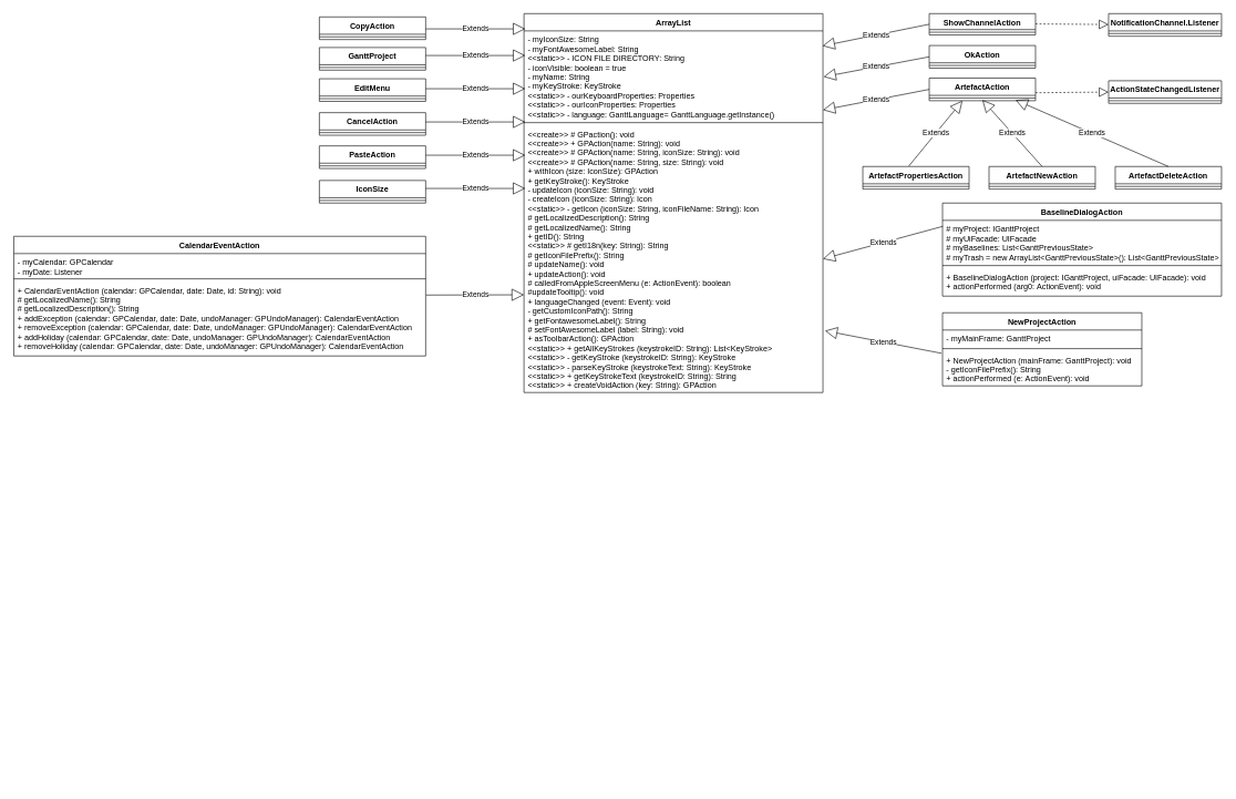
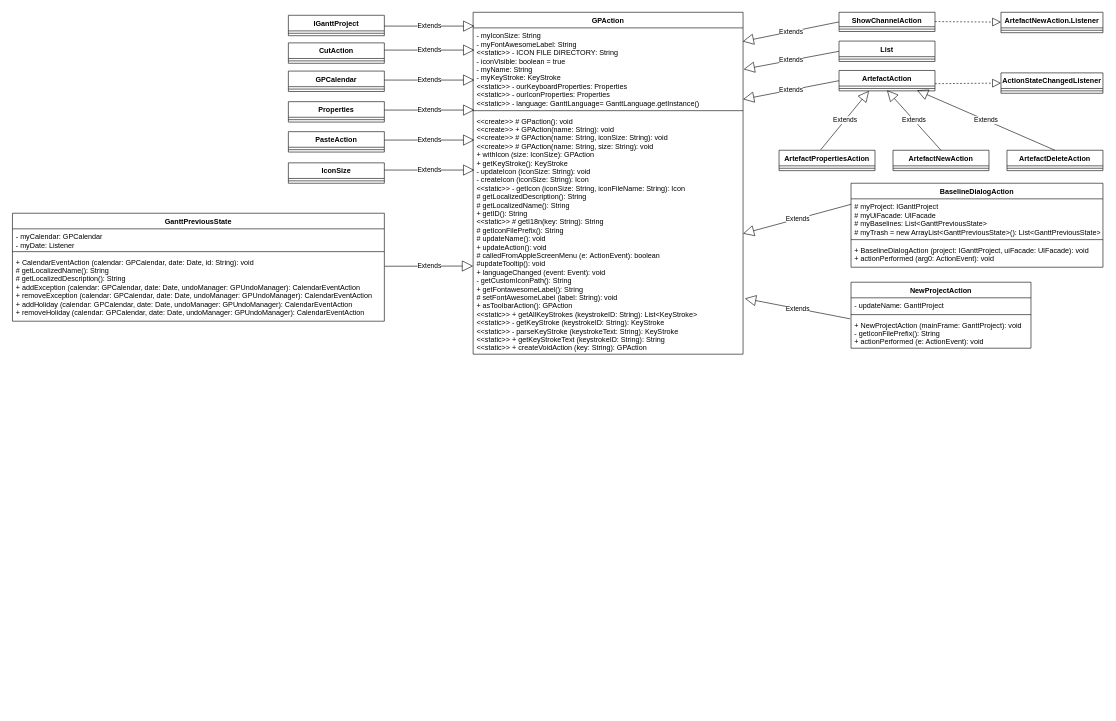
  <mxCell id="0" />
  <mxCell id="1" parent="0" />
  <mxCell id="2" style="edgeStyle=orthogonalEdgeStyle;rounded=0;orthogonalLoop=1;jettySize=auto;html=1;" edge="1" parent="1"><mxGeometry relative="1" as="geometry"><mxPoint x="643" as="targetPoint" y="1180" /><mxPoint x="643" as="sourcePoint" y="1180" /></mxGeometry></mxCell>
- <mxCell id="3" value="ArrayList" style="swimlane;fontStyle=1;align=center;verticalAlign=top;childLayout=stackLayout;horizontal=1;startSize=26;horizontalStack=0;resizeParent=1;resizeParentMax=0;resizeLast=0;collapsible=1;marginBottom=0;" parent="1" vertex="1"><mxGeometry x="788" y="20" width="450" height="570" as="geometry" /></mxCell>
+ <mxCell id="3" value="GPAction" style="swimlane;fontStyle=1;align=center;verticalAlign=top;childLayout=stackLayout;horizontal=1;startSize=26;horizontalStack=0;resizeParent=1;resizeParentMax=0;resizeLast=0;collapsible=1;marginBottom=0;" parent="1" vertex="1"><mxGeometry x="788" y="20" width="450" height="570" as="geometry" /></mxCell>
  <mxCell id="4" value="- myIconSize: String&#10;- myFontAwesomeLabel: String&#10;&lt;&lt;static&gt;&gt; - ICON FILE DIRECTORY: String&#10;- iconVisible: boolean = true&#10;- myName: String&#10;- myKeyStroke: KeyStroke&#10;&lt;&lt;static&gt;&gt; - ourKeyboardProperties: Properties&#10;&lt;&lt;static&gt;&gt; - ourIconProperties: Properties&#10;&lt;&lt;static&gt;&gt; - language: GanttLanguage= GanttLanguage.getInstance()&#10;" style="text;strokeColor=none;fillColor=none;align=left;verticalAlign=top;spacingLeft=4;spacingRight=4;overflow=hidden;rotatable=0;points=[[0,0.5],[1,0.5]];portConstraint=eastwest;" parent="3" vertex="1"><mxGeometry y="26" width="450" height="134" as="geometry" /></mxCell>
  <mxCell id="5" value="" style="line;strokeWidth=1;fillColor=none;align=left;verticalAlign=middle;spacingTop=-1;spacingLeft=3;spacingRight=3;rotatable=0;labelPosition=right;points=[];portConstraint=eastwest;" parent="3" vertex="1"><mxGeometry y="160" width="450" height="8" as="geometry" /></mxCell>
  <mxCell id="6" value="&lt;&lt;create&gt;&gt; # GPaction(): void&#10;&lt;&lt;create&gt;&gt; + GPAction(name: String): void&#10;&lt;&lt;create&gt;&gt; # GPAction(name: String, iconSize: String): void&#10;&lt;&lt;create&gt;&gt; # GPAction(name: String, size: String): void&#10;+ withIcon (size: IconSize): GPAction&#10;+ getKeyStroke(): KeyStroke&#10;- updateIcon (iconSize: String): void&#10;- createIcon (iconSize: String): Icon&#10;&lt;&lt;static&gt;&gt; - getIcon (iconSize: String, iconFileName: String): Icon&#10;# getLocalizedDescription(): String&#10;# getLocalizedName(): String&#10;+ getID(): String&#10;&lt;&lt;static&gt;&gt; # getI18n(key: String): String&#10;# getIconFilePrefix(): String&#10;# updateName(): void&#10;+ updateAction(): void&#10;# calledFromAppleScreenMenu (e: ActionEvent): boolean&#10;#updateTooltip(): void&#10;+ languageChanged (event: Event): void&#10;- getCustomIconPath(): String&#10;+ getFontawesomeLabel(): String&#10;# setFontAwesomeLabel (label: String): void&#10;+ asToolbarAction(): GPAction&#10;&lt;&lt;static&gt;&gt; + getAllKeyStrokes (keystrokeID: String): List&lt;KeyStroke&gt;&#10;&lt;&lt;static&gt;&gt; - getKeyStroke (keystrokeID: String): KeyStroke&#10;&lt;&lt;static&gt;&gt; - parseKeyStroke (keystrokeText: String): KeyStroke&#10;&lt;&lt;static&gt;&gt; + getKeyStrokeText (keystrokeID: String): String&#10;&lt;&lt;static&gt;&gt; + createVoidAction (key: String): GPAction&#10;" style="text;strokeColor=none;fillColor=none;align=left;verticalAlign=top;spacingLeft=4;spacingRight=4;overflow=hidden;rotatable=0;points=[[0,0.5],[1,0.5]];portConstraint=eastwest;" parent="3" vertex="1"><mxGeometry y="168" width="450" height="402" as="geometry" /></mxCell>
  <mxCell id="7" value="ShowChannelAction" style="swimlane;fontStyle=1;align=center;verticalAlign=top;childLayout=stackLayout;horizontal=1;startSize=24;horizontalStack=0;resizeParent=1;resizeParentMax=0;resizeLast=0;collapsible=1;marginBottom=0;" vertex="1" parent="1"><mxGeometry x="1398" y="20" width="160" height="32" as="geometry" /></mxCell>
  <mxCell id="8" value="" style="line;strokeWidth=1;fillColor=none;align=left;verticalAlign=middle;spacingTop=-1;spacingLeft=3;spacingRight=3;rotatable=0;labelPosition=right;points=[];portConstraint=eastwest;" vertex="1" parent="7"><mxGeometry y="24" width="160" height="8" as="geometry" /></mxCell>
  <mxCell id="9" value="Extends" style="endArrow=block;endSize=16;endFill=0;html=1;exitX=0;exitY=0.5;exitDx=0;exitDy=0;entryX=0.999;entryY=0.467;entryDx=0;entryDy=0;entryPerimeter=0;" edge="1" parent="1" source="7"><mxGeometry width="160" relative="1" as="geometry"><mxPoint x="1438" y="120" as="sourcePoint" /><mxPoint x="1237.4" y="68.6" as="targetPoint" /></mxGeometry></mxCell>
  <mxCell id="10" value="" style="endArrow=block;dashed=1;endFill=0;endSize=12;html=1;" edge="1" parent="1" target="11"><mxGeometry width="160" relative="1" as="geometry"><mxPoint x="1558" y="35.5" as="sourcePoint" /><mxPoint x="1718" y="35.5" as="targetPoint" /></mxGeometry></mxCell>
- <mxCell id="11" value="NotificationChannel.Listener" style="swimlane;fontStyle=1;align=center;verticalAlign=top;childLayout=stackLayout;horizontal=1;startSize=26;horizontalStack=0;resizeParent=1;resizeParentMax=0;resizeLast=0;collapsible=1;marginBottom=0;" vertex="1" parent="1"><mxGeometry x="1668" y="20" width="170" height="34" as="geometry" /></mxCell>
+ <mxCell id="11" value="ArtefactNewAction.Listener" style="swimlane;fontStyle=1;align=center;verticalAlign=top;childLayout=stackLayout;horizontal=1;startSize=26;horizontalStack=0;resizeParent=1;resizeParentMax=0;resizeLast=0;collapsible=1;marginBottom=0;" vertex="1" parent="1"><mxGeometry x="1668" y="20" width="170" height="34" as="geometry" /></mxCell>
  <mxCell id="12" value="" style="line;strokeWidth=1;fillColor=none;align=left;verticalAlign=middle;spacingTop=-1;spacingLeft=3;spacingRight=3;rotatable=0;labelPosition=right;points=[];portConstraint=eastwest;" vertex="1" parent="11"><mxGeometry y="26" width="170" height="8" as="geometry" /></mxCell>
- <mxCell id="13" value="OkAction" style="swimlane;fontStyle=1;align=center;verticalAlign=top;childLayout=stackLayout;horizontal=1;startSize=26;horizontalStack=0;resizeParent=1;resizeParentMax=0;resizeLast=0;collapsible=1;marginBottom=0;" vertex="1" parent="1"><mxGeometry x="1398" y="68" width="160" height="34" as="geometry" /></mxCell>
+ <mxCell id="13" value="List" style="swimlane;fontStyle=1;align=center;verticalAlign=top;childLayout=stackLayout;horizontal=1;startSize=26;horizontalStack=0;resizeParent=1;resizeParentMax=0;resizeLast=0;collapsible=1;marginBottom=0;" vertex="1" parent="1"><mxGeometry x="1398" y="68" width="160" height="34" as="geometry" /></mxCell>
  <mxCell id="14" value="" style="line;strokeWidth=1;fillColor=none;align=left;verticalAlign=middle;spacingTop=-1;spacingLeft=3;spacingRight=3;rotatable=0;labelPosition=right;points=[];portConstraint=eastwest;" vertex="1" parent="13"><mxGeometry y="26" width="160" height="8" as="geometry" /></mxCell>
  <mxCell id="15" value="Extends" style="endArrow=block;endSize=16;endFill=0;html=1;exitX=0;exitY=0.5;exitDx=0;exitDy=0;entryX=1.003;entryY=0.813;entryDx=0;entryDy=0;entryPerimeter=0;" edge="1" parent="1" source="13"><mxGeometry width="160" relative="1" as="geometry"><mxPoint x="1378" y="150" as="sourcePoint" /><mxPoint x="1239" y="115" as="targetPoint" /></mxGeometry></mxCell>
  <mxCell id="16" value="ArtefactAction" style="swimlane;fontStyle=1;align=center;verticalAlign=top;childLayout=stackLayout;horizontal=1;startSize=26;horizontalStack=0;resizeParent=1;resizeParentMax=0;resizeLast=0;collapsible=1;marginBottom=0;" vertex="1" parent="1"><mxGeometry x="1398" y="117" width="160" height="34" as="geometry" /></mxCell>
  <mxCell id="17" value="" style="line;strokeWidth=1;fillColor=none;align=left;verticalAlign=middle;spacingTop=-1;spacingLeft=3;spacingRight=3;rotatable=0;labelPosition=right;points=[];portConstraint=eastwest;" vertex="1" parent="16"><mxGeometry y="26" width="160" height="8" as="geometry" /></mxCell>
  <mxCell id="18" value="ActionStateChangedListener" style="swimlane;fontStyle=1;align=center;verticalAlign=top;childLayout=stackLayout;horizontal=1;startSize=26;horizontalStack=0;resizeParent=1;resizeParentMax=0;resizeLast=0;collapsible=1;marginBottom=0;" vertex="1" parent="1"><mxGeometry x="1668" y="121" width="170" height="34" as="geometry" /></mxCell>
  <mxCell id="19" value="" style="line;strokeWidth=1;fillColor=none;align=left;verticalAlign=middle;spacingTop=-1;spacingLeft=3;spacingRight=3;rotatable=0;labelPosition=right;points=[];portConstraint=eastwest;" vertex="1" parent="18"><mxGeometry y="26" width="170" height="8" as="geometry" /></mxCell>
  <mxCell id="20" value="" style="endArrow=block;dashed=1;endFill=0;endSize=12;html=1;" edge="1" parent="1"><mxGeometry width="160" relative="1" as="geometry"><mxPoint x="1558" y="139" as="sourcePoint" /><mxPoint x="1668" y="138" as="targetPoint" /></mxGeometry></mxCell>
  <mxCell id="21" value="Extends" style="endArrow=block;endSize=16;endFill=0;html=1;exitX=0;exitY=0.5;exitDx=0;exitDy=0;" edge="1" parent="1" source="16"><mxGeometry width="160" relative="1" as="geometry"><mxPoint x="1258" y="150" as="sourcePoint" /><mxPoint x="1238" y="165" as="targetPoint" /></mxGeometry></mxCell>
  <mxCell id="22" value="ArtefactDeleteAction" style="swimlane;fontStyle=1;align=center;verticalAlign=top;childLayout=stackLayout;horizontal=1;startSize=26;horizontalStack=0;resizeParent=1;resizeParentMax=0;resizeLast=0;collapsible=1;marginBottom=0;" vertex="1" parent="1"><mxGeometry x="1678" y="250" width="160" height="34" as="geometry" /></mxCell>
  <mxCell id="23" value="" style="line;strokeWidth=1;fillColor=none;align=left;verticalAlign=middle;spacingTop=-1;spacingLeft=3;spacingRight=3;rotatable=0;labelPosition=right;points=[];portConstraint=eastwest;" vertex="1" parent="22"><mxGeometry y="26" width="160" height="8" as="geometry" /></mxCell>
  <mxCell id="24" value="ArtefactNewAction" style="swimlane;fontStyle=1;align=center;verticalAlign=top;childLayout=stackLayout;horizontal=1;startSize=26;horizontalStack=0;resizeParent=1;resizeParentMax=0;resizeLast=0;collapsible=1;marginBottom=0;" vertex="1" parent="1"><mxGeometry x="1488" y="250" width="160" height="34" as="geometry" /></mxCell>
  <mxCell id="25" value="" style="line;strokeWidth=1;fillColor=none;align=left;verticalAlign=middle;spacingTop=-1;spacingLeft=3;spacingRight=3;rotatable=0;labelPosition=right;points=[];portConstraint=eastwest;" vertex="1" parent="24"><mxGeometry y="26" width="160" height="8" as="geometry" /></mxCell>
  <mxCell id="26" value="ArtefactPropertiesAction" style="swimlane;fontStyle=1;align=center;verticalAlign=top;childLayout=stackLayout;horizontal=1;startSize=26;horizontalStack=0;resizeParent=1;resizeParentMax=0;resizeLast=0;collapsible=1;marginBottom=0;" vertex="1" parent="1"><mxGeometry x="1298" y="250" width="160" height="34" as="geometry" /></mxCell>
  <mxCell id="27" value="" style="line;strokeWidth=1;fillColor=none;align=left;verticalAlign=middle;spacingTop=-1;spacingLeft=3;spacingRight=3;rotatable=0;labelPosition=right;points=[];portConstraint=eastwest;" vertex="1" parent="26"><mxGeometry y="26" width="160" height="8" as="geometry" /></mxCell>
  <mxCell id="28" value="Extends" style="endArrow=block;endSize=16;endFill=0;html=1;exitX=0.433;exitY=-0.018;exitDx=0;exitDy=0;exitPerimeter=0;" edge="1" parent="1" source="26"><mxGeometry width="160" relative="1" as="geometry"><mxPoint x="1398" y="210" as="sourcePoint" /><mxPoint x="1448" y="151" as="targetPoint" /></mxGeometry></mxCell>
  <mxCell id="29" value="Extends" style="endArrow=block;endSize=16;endFill=0;html=1;exitX=0.5;exitY=0;exitDx=0;exitDy=0;" edge="1" parent="1" source="24"><mxGeometry width="160" relative="1" as="geometry"><mxPoint x="1578" y="190" as="sourcePoint" /><mxPoint x="1478" y="150" as="targetPoint" /></mxGeometry></mxCell>
  <mxCell id="30" value="Extends" style="endArrow=block;endSize=16;endFill=0;html=1;exitX=0.5;exitY=0;exitDx=0;exitDy=0;" edge="1" parent="1" source="22"><mxGeometry width="160" relative="1" as="geometry"><mxPoint x="1678" y="170" as="sourcePoint" /><mxPoint x="1528" y="150" as="targetPoint" /></mxGeometry></mxCell>
  <mxCell id="31" value="BaselineDialogAction" style="swimlane;fontStyle=1;align=center;verticalAlign=top;childLayout=stackLayout;horizontal=1;startSize=26;horizontalStack=0;resizeParent=1;resizeParentMax=0;resizeLast=0;collapsible=1;marginBottom=0;" vertex="1" parent="1"><mxGeometry x="1418" y="305" width="420" height="140" as="geometry" /></mxCell>
  <mxCell id="32" value="# myProject: IGanttProject&#10;# myUiFacade: UIFacade&#10;# myBaselines: List&lt;GanttPreviousState&gt;&#10;# myTrash = new ArrayList&lt;GanttPreviousState&gt;(): List&lt;GanttPreviousState&gt;&#10;" style="text;strokeColor=none;fillColor=none;align=left;verticalAlign=top;spacingLeft=4;spacingRight=4;overflow=hidden;rotatable=0;points=[[0,0.5],[1,0.5]];portConstraint=eastwest;" vertex="1" parent="31"><mxGeometry y="26" width="420" height="64" as="geometry" /></mxCell>
  <mxCell id="33" value="" style="line;strokeWidth=1;fillColor=none;align=left;verticalAlign=middle;spacingTop=-1;spacingLeft=3;spacingRight=3;rotatable=0;labelPosition=right;points=[];portConstraint=eastwest;" vertex="1" parent="31"><mxGeometry y="90" width="420" height="8" as="geometry" /></mxCell>
  <mxCell id="34" value="+ BaselineDialogAction (project: IGanttProject, uiFacade: UIFacade): void&#10;+ actionPerformed (arg0: ActionEvent): void&#10;" style="text;strokeColor=none;fillColor=none;align=left;verticalAlign=top;spacingLeft=4;spacingRight=4;overflow=hidden;rotatable=0;points=[[0,0.5],[1,0.5]];portConstraint=eastwest;" vertex="1" parent="31"><mxGeometry y="98" width="420" height="42" as="geometry" /></mxCell>
  <mxCell id="35" value="Extends" style="endArrow=block;endSize=16;endFill=0;html=1;exitX=0.001;exitY=0.141;exitDx=0;exitDy=0;entryX=1;entryY=0.5;entryDx=0;entryDy=0;exitPerimeter=0;" edge="1" parent="1" source="32" target="6"><mxGeometry width="160" relative="1" as="geometry"><mxPoint x="1368" y="430" as="sourcePoint" /><mxPoint x="1488" y="500" as="targetPoint" /></mxGeometry></mxCell>
- <mxCell id="36" value="CopyAction" style="swimlane;fontStyle=1;align=center;verticalAlign=top;childLayout=stackLayout;horizontal=1;startSize=26;horizontalStack=0;resizeParent=1;resizeParentMax=0;resizeLast=0;collapsible=1;marginBottom=0;" vertex="1" parent="1"><mxGeometry x="480" y="25" width="160" height="34" as="geometry" /></mxCell>
+ <mxCell id="36" value="IGanttProject" style="swimlane;fontStyle=1;align=center;verticalAlign=top;childLayout=stackLayout;horizontal=1;startSize=26;horizontalStack=0;resizeParent=1;resizeParentMax=0;resizeLast=0;collapsible=1;marginBottom=0;" vertex="1" parent="1"><mxGeometry x="480" y="25" width="160" height="34" as="geometry" /></mxCell>
  <mxCell id="37" value="" style="line;strokeWidth=1;fillColor=none;align=left;verticalAlign=middle;spacingTop=-1;spacingLeft=3;spacingRight=3;rotatable=0;labelPosition=right;points=[];portConstraint=eastwest;" vertex="1" parent="36"><mxGeometry y="26" width="160" height="8" as="geometry" /></mxCell>
  <mxCell id="38" value="NewProjectAction" style="swimlane;fontStyle=1;align=center;verticalAlign=top;childLayout=stackLayout;horizontal=1;startSize=26;horizontalStack=0;resizeParent=1;resizeParentMax=0;resizeLast=0;collapsible=1;marginBottom=0;" vertex="1" parent="1"><mxGeometry x="1418" y="470" width="300" height="110" as="geometry" /></mxCell>
- <mxCell id="39" value="- myMainFrame: GanttProject&#10;" style="text;strokeColor=none;fillColor=none;align=left;verticalAlign=top;spacingLeft=4;spacingRight=4;overflow=hidden;rotatable=0;points=[[0,0.5],[1,0.5]];portConstraint=eastwest;" vertex="1" parent="38"><mxGeometry y="26" width="300" height="24" as="geometry" /></mxCell>
+ <mxCell id="39" value="- updateName: GanttProject&#10;" style="text;strokeColor=none;fillColor=none;align=left;verticalAlign=top;spacingLeft=4;spacingRight=4;overflow=hidden;rotatable=0;points=[[0,0.5],[1,0.5]];portConstraint=eastwest;" vertex="1" parent="38"><mxGeometry y="26" width="300" height="24" as="geometry" /></mxCell>
  <mxCell id="40" value="" style="line;strokeWidth=1;fillColor=none;align=left;verticalAlign=middle;spacingTop=-1;spacingLeft=3;spacingRight=3;rotatable=0;labelPosition=right;points=[];portConstraint=eastwest;" vertex="1" parent="38"><mxGeometry y="50" width="300" height="8" as="geometry" /></mxCell>
  <mxCell id="41" value="+ NewProjectAction (mainFrame: GanttProject): void&#10;- getIconFilePrefix(): String&#10;+ actionPerformed (e: ActionEvent): void&#10;" style="text;strokeColor=none;fillColor=none;align=left;verticalAlign=top;spacingLeft=4;spacingRight=4;overflow=hidden;rotatable=0;points=[[0,0.5],[1,0.5]];portConstraint=eastwest;" vertex="1" parent="38"><mxGeometry y="58" width="300" height="52" as="geometry" /></mxCell>
  <mxCell id="42" value="Extends" style="endArrow=block;endSize=16;endFill=0;html=1;exitX=-0.005;exitY=0.058;exitDx=0;exitDy=0;exitPerimeter=0;entryX=1.007;entryY=0.769;entryDx=0;entryDy=0;entryPerimeter=0;" edge="1" parent="1" source="41" target="6"><mxGeometry width="160" relative="1" as="geometry"><mxPoint x="1582.5" y="623" as="sourcePoint" /><mxPoint x="1793.5" y="592" as="targetPoint" /></mxGeometry></mxCell>
- <mxCell id="43" value="GanttProject" style="swimlane;fontStyle=1;align=center;verticalAlign=top;childLayout=stackLayout;horizontal=1;startSize=26;horizontalStack=0;resizeParent=1;resizeParentMax=0;resizeLast=0;collapsible=1;marginBottom=0;" vertex="1" parent="1"><mxGeometry x="480" y="71" width="160" height="34" as="geometry" /></mxCell>
+ <mxCell id="43" value="CutAction" style="swimlane;fontStyle=1;align=center;verticalAlign=top;childLayout=stackLayout;horizontal=1;startSize=26;horizontalStack=0;resizeParent=1;resizeParentMax=0;resizeLast=0;collapsible=1;marginBottom=0;" vertex="1" parent="1"><mxGeometry x="480" y="71" width="160" height="34" as="geometry" /></mxCell>
  <mxCell id="44" value="" style="line;strokeWidth=1;fillColor=none;align=left;verticalAlign=middle;spacingTop=-1;spacingLeft=3;spacingRight=3;rotatable=0;labelPosition=right;points=[];portConstraint=eastwest;" vertex="1" parent="43"><mxGeometry y="26" width="160" height="8" as="geometry" /></mxCell>
- <mxCell id="45" value="EditMenu" style="swimlane;fontStyle=1;align=center;verticalAlign=top;childLayout=stackLayout;horizontal=1;startSize=26;horizontalStack=0;resizeParent=1;resizeParentMax=0;resizeLast=0;collapsible=1;marginBottom=0;" vertex="1" parent="1"><mxGeometry x="480" y="118" width="160" height="34" as="geometry" /></mxCell>
+ <mxCell id="45" value="GPCalendar" style="swimlane;fontStyle=1;align=center;verticalAlign=top;childLayout=stackLayout;horizontal=1;startSize=26;horizontalStack=0;resizeParent=1;resizeParentMax=0;resizeLast=0;collapsible=1;marginBottom=0;" vertex="1" parent="1"><mxGeometry x="480" y="118" width="160" height="34" as="geometry" /></mxCell>
  <mxCell id="46" value="" style="line;strokeWidth=1;fillColor=none;align=left;verticalAlign=middle;spacingTop=-1;spacingLeft=3;spacingRight=3;rotatable=0;labelPosition=right;points=[];portConstraint=eastwest;" vertex="1" parent="45"><mxGeometry y="26" width="160" height="8" as="geometry" /></mxCell>
  <mxCell id="47" value="Extends" style="endArrow=block;endSize=16;endFill=0;html=1;" edge="1" parent="1"><mxGeometry width="160" relative="1" as="geometry"><mxPoint x="640" y="43" as="sourcePoint" /><mxPoint x="790" y="43" as="targetPoint" /></mxGeometry></mxCell>
  <mxCell id="48" value="Extends" style="endArrow=block;endSize=16;endFill=0;html=1;" edge="1" parent="1"><mxGeometry width="160" relative="1" as="geometry"><mxPoint x="640" y="83" as="sourcePoint" /><mxPoint x="790" y="83" as="targetPoint" /></mxGeometry></mxCell>
  <mxCell id="49" value="Extends" style="endArrow=block;endSize=16;endFill=0;html=1;" edge="1" parent="1"><mxGeometry width="160" relative="1" as="geometry"><mxPoint x="640" y="133" as="sourcePoint" /><mxPoint x="790" y="133" as="targetPoint" /></mxGeometry></mxCell>
- <mxCell id="50" value="CancelAction" style="swimlane;fontStyle=1;align=center;verticalAlign=top;childLayout=stackLayout;horizontal=1;startSize=26;horizontalStack=0;resizeParent=1;resizeParentMax=0;resizeLast=0;collapsible=1;marginBottom=0;" vertex="1" parent="1"><mxGeometry x="480" y="169" width="160" height="34" as="geometry" /></mxCell>
+ <mxCell id="50" value="Properties" style="swimlane;fontStyle=1;align=center;verticalAlign=top;childLayout=stackLayout;horizontal=1;startSize=26;horizontalStack=0;resizeParent=1;resizeParentMax=0;resizeLast=0;collapsible=1;marginBottom=0;" vertex="1" parent="1"><mxGeometry x="480" y="169" width="160" height="34" as="geometry" /></mxCell>
  <mxCell id="51" value="" style="line;strokeWidth=1;fillColor=none;align=left;verticalAlign=middle;spacingTop=-1;spacingLeft=3;spacingRight=3;rotatable=0;labelPosition=right;points=[];portConstraint=eastwest;" vertex="1" parent="50"><mxGeometry y="26" width="160" height="8" as="geometry" /></mxCell>
  <mxCell id="52" value="PasteAction" style="swimlane;fontStyle=1;align=center;verticalAlign=top;childLayout=stackLayout;horizontal=1;startSize=26;horizontalStack=0;resizeParent=1;resizeParentMax=0;resizeLast=0;collapsible=1;marginBottom=0;" vertex="1" parent="1"><mxGeometry x="480" y="219" width="160" height="34" as="geometry" /></mxCell>
  <mxCell id="53" value="" style="line;strokeWidth=1;fillColor=none;align=left;verticalAlign=middle;spacingTop=-1;spacingLeft=3;spacingRight=3;rotatable=0;labelPosition=right;points=[];portConstraint=eastwest;" vertex="1" parent="52"><mxGeometry y="26" width="160" height="8" as="geometry" /></mxCell>
  <mxCell id="54" value="Extends" style="endArrow=block;endSize=16;endFill=0;html=1;" edge="1" parent="1"><mxGeometry width="160" relative="1" as="geometry"><mxPoint x="640" y="183" as="sourcePoint" /><mxPoint x="790" y="183" as="targetPoint" /></mxGeometry></mxCell>
  <mxCell id="55" value="Extends" style="endArrow=block;endSize=16;endFill=0;html=1;" edge="1" parent="1"><mxGeometry width="160" relative="1" as="geometry"><mxPoint x="640" y="233" as="sourcePoint" /><mxPoint x="790" y="233" as="targetPoint" /></mxGeometry></mxCell>
  <mxCell id="56" value="IconSize" style="swimlane;fontStyle=1;align=center;verticalAlign=top;childLayout=stackLayout;horizontal=1;startSize=26;horizontalStack=0;resizeParent=1;resizeParentMax=0;resizeLast=0;collapsible=1;marginBottom=0;" vertex="1" parent="1"><mxGeometry x="480" y="271" width="160" height="34" as="geometry" /></mxCell>
  <mxCell id="57" value="" style="line;strokeWidth=1;fillColor=none;align=left;verticalAlign=middle;spacingTop=-1;spacingLeft=3;spacingRight=3;rotatable=0;labelPosition=right;points=[];portConstraint=eastwest;" vertex="1" parent="56"><mxGeometry y="26" width="160" height="8" as="geometry" /></mxCell>
  <mxCell id="58" value="Extends" style="endArrow=block;endSize=16;endFill=0;html=1;" edge="1" parent="1"><mxGeometry width="160" relative="1" as="geometry"><mxPoint x="640" y="283" as="sourcePoint" /><mxPoint x="790" y="283" as="targetPoint" /></mxGeometry></mxCell>
- <mxCell id="59" value="CalendarEventAction" style="swimlane;fontStyle=1;align=center;verticalAlign=top;childLayout=stackLayout;horizontal=1;startSize=26;horizontalStack=0;resizeParent=1;resizeParentMax=0;resizeLast=0;collapsible=1;marginBottom=0;" vertex="1" parent="1"><mxGeometry x="20" y="355" width="620" height="180" as="geometry" /></mxCell>
+ <mxCell id="59" value="GanttPreviousState" style="swimlane;fontStyle=1;align=center;verticalAlign=top;childLayout=stackLayout;horizontal=1;startSize=26;horizontalStack=0;resizeParent=1;resizeParentMax=0;resizeLast=0;collapsible=1;marginBottom=0;" vertex="1" parent="1"><mxGeometry x="20" y="355" width="620" height="180" as="geometry" /></mxCell>
  <mxCell id="60" value="- myCalendar: GPCalendar&#10;- myDate: Listener&#10;" style="text;strokeColor=none;fillColor=none;align=left;verticalAlign=top;spacingLeft=4;spacingRight=4;overflow=hidden;rotatable=0;points=[[0,0.5],[1,0.5]];portConstraint=eastwest;" vertex="1" parent="59"><mxGeometry y="26" width="620" height="34" as="geometry" /></mxCell>
  <mxCell id="61" value="" style="line;strokeWidth=1;fillColor=none;align=left;verticalAlign=middle;spacingTop=-1;spacingLeft=3;spacingRight=3;rotatable=0;labelPosition=right;points=[];portConstraint=eastwest;" vertex="1" parent="59"><mxGeometry y="60" width="620" height="8" as="geometry" /></mxCell>
  <mxCell id="62" value="+ CalendarEventAction (calendar: GPCalendar, date: Date, id: String): void&#10;# getLocalizedName(): String&#10;# getLocalizedDescription(): String&#10;+ addException (calendar: GPCalendar, date: Date, undoManager: GPUndoManager): CalendarEventAction&#10;+ removeException (calendar: GPCalendar, date: Date, undoManager: GPUndoManager): CalendarEventAction&#10;+ addHoliday (calendar: GPCalendar, date: Date, undoManager: GPUndoManager): CalendarEventAction&#10;+ removeHoliday (calendar: GPCalendar, date: Date, undoManager: GPUndoManager): CalendarEventAction&#10;&#10;" style="text;strokeColor=none;fillColor=none;align=left;verticalAlign=top;spacingLeft=4;spacingRight=4;overflow=hidden;rotatable=0;points=[[0,0.5],[1,0.5]];portConstraint=eastwest;" vertex="1" parent="59"><mxGeometry y="68" width="620" height="112" as="geometry" /></mxCell>
  <mxCell id="63" value="Extends" style="endArrow=block;endSize=16;endFill=0;html=1;exitX=1.001;exitY=0.182;exitDx=0;exitDy=0;exitPerimeter=0;" edge="1" parent="1" source="62"><mxGeometry width="160" relative="1" as="geometry"><mxPoint x="738" y="450" as="sourcePoint" /><mxPoint x="788" y="443" as="targetPoint" /></mxGeometry></mxCell>
